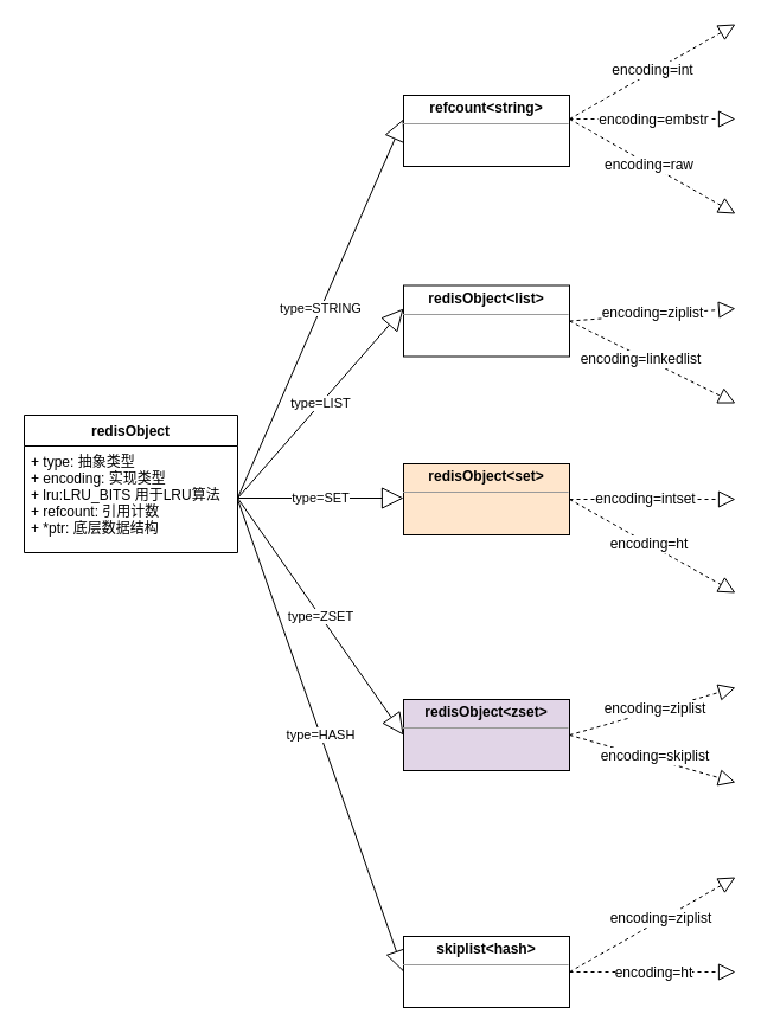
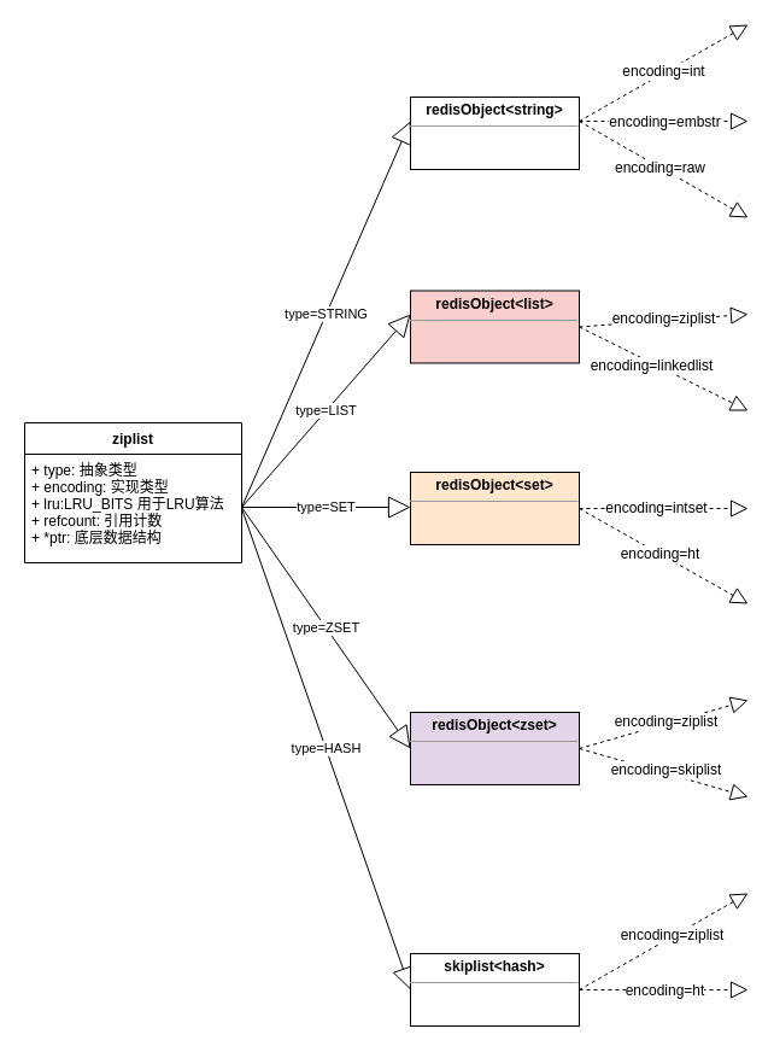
  <mxCell id="0" />
  <mxCell id="1" parent="0" />
- <mxCell id="2" value="redisObject" style="swimlane;fontStyle=1;align=center;verticalAlign=top;childLayout=stackLayout;horizontal=1;startSize=26;horizontalStack=0;resizeParent=1;resizeParentMax=0;resizeLast=0;collapsible=1;marginBottom=0;" vertex="1" parent="1"><mxGeometry x="20" y="350" width="180" height="116" as="geometry" /></mxCell>
+ <mxCell id="2" value="ziplist" style="swimlane;fontStyle=1;align=center;verticalAlign=top;childLayout=stackLayout;horizontal=1;startSize=26;horizontalStack=0;resizeParent=1;resizeParentMax=0;resizeLast=0;collapsible=1;marginBottom=0;" vertex="1" parent="1"><mxGeometry x="20" y="350" width="180" height="116" as="geometry" /></mxCell>
  <mxCell id="3" value="+ type: 抽象类型&#10;+ encoding: 实现类型&#10;+ lru:LRU_BITS 用于LRU算法&#10;+ refcount: 引用计数&#10;+ *ptr: 底层数据结构&#10;" style="text;strokeColor=none;fillColor=none;align=left;verticalAlign=top;spacingLeft=4;spacingRight=4;overflow=hidden;rotatable=0;points=[[0,0.5],[1,0.5]];portConstraint=eastwest;" vertex="1" parent="2"><mxGeometry y="26" width="180" height="90" as="geometry" /></mxCell>
  <mxCell id="4" value="type=STRING" style="endArrow=block;endSize=16;endFill=0;html=1;" edge="1" parent="1"><mxGeometry width="160" relative="1" as="geometry"><mxPoint x="200" y="420" as="sourcePoint" /><mxPoint x="340" y="100" as="targetPoint" /></mxGeometry></mxCell>
  <mxCell id="5" value="type=LIST" style="endArrow=block;endSize=16;endFill=0;html=1;" edge="1" parent="1"><mxGeometry width="160" relative="1" as="geometry"><mxPoint x="200" y="420" as="sourcePoint" /><mxPoint x="340" y="260" as="targetPoint" /></mxGeometry></mxCell>
  <mxCell id="6" value="type=SET" style="endArrow=block;endSize=16;endFill=0;html=1;" edge="1" parent="1"><mxGeometry width="160" relative="1" as="geometry"><mxPoint x="200" y="420" as="sourcePoint" /><mxPoint x="340" y="420" as="targetPoint" /></mxGeometry></mxCell>
  <mxCell id="7" value="type=ZSET" style="endArrow=block;endSize=16;endFill=0;html=1;" edge="1" parent="1"><mxGeometry width="160" relative="1" as="geometry"><mxPoint x="200" y="420" as="sourcePoint" /><mxPoint x="340" y="620" as="targetPoint" /></mxGeometry></mxCell>
  <mxCell id="8" value="type=HASH" style="endArrow=block;endSize=16;endFill=0;html=1;exitX=1;exitY=0.5;exitDx=0;exitDy=0;" edge="1" parent="1" source="3"><mxGeometry width="160" relative="1" as="geometry"><mxPoint x="240" y="450" as="sourcePoint" /><mxPoint x="340" y="820" as="targetPoint" /></mxGeometry></mxCell>
- <mxCell id="9" value="&lt;p style=&quot;margin: 0px ; margin-top: 4px ; text-align: center&quot;&gt;&lt;b&gt;refcount&amp;lt;string&amp;gt;&lt;/b&gt;&lt;/p&gt;&lt;hr size=&quot;1&quot;&gt;&lt;div style=&quot;height: 2px&quot;&gt;&lt;/div&gt;" style="verticalAlign=top;align=left;overflow=fill;fontSize=12;fontFamily=Helvetica;html=1;" vertex="1" parent="1"><mxGeometry x="340" y="80" width="140" height="60" as="geometry" /></mxCell>
- <mxCell id="10" value="&lt;p style=&quot;margin: 0px ; margin-top: 4px ; text-align: center&quot;&gt;&lt;b&gt;redisObject&amp;lt;list&amp;gt;&lt;/b&gt;&lt;/p&gt;&lt;hr size=&quot;1&quot;&gt;&lt;div style=&quot;height: 2px&quot;&gt;&lt;/div&gt;" style="verticalAlign=top;align=left;overflow=fill;fontSize=12;fontFamily=Helvetica;html=1;" vertex="1" parent="1"><mxGeometry x="340" y="240.5" width="140" height="60" as="geometry" /></mxCell>
+ <mxCell id="9" value="&lt;p style=&quot;margin: 0px ; margin-top: 4px ; text-align: center&quot;&gt;&lt;b&gt;redisObject&amp;lt;string&amp;gt;&lt;/b&gt;&lt;/p&gt;&lt;hr size=&quot;1&quot;&gt;&lt;div style=&quot;height: 2px&quot;&gt;&lt;/div&gt;" style="verticalAlign=top;align=left;overflow=fill;fontSize=12;fontFamily=Helvetica;html=1;" vertex="1" parent="1"><mxGeometry x="340" y="80" width="140" height="60" as="geometry" /></mxCell>
+ <mxCell id="10" value="&lt;p style=&quot;margin: 0px ; margin-top: 4px ; text-align: center&quot;&gt;&lt;b&gt;redisObject&amp;lt;list&amp;gt;&lt;/b&gt;&lt;/p&gt;&lt;hr size=&quot;1&quot;&gt;&lt;div style=&quot;height: 2px&quot;&gt;&lt;/div&gt;" style="verticalAlign=top;align=left;overflow=fill;fontSize=12;fontFamily=Helvetica;html=1;fillColor=#f8cecc;" vertex="1" parent="1"><mxGeometry x="340" y="240.5" width="140" height="60" as="geometry" /></mxCell>
  <mxCell id="11" value="&lt;p style=&quot;margin: 0px ; margin-top: 4px ; text-align: center&quot;&gt;&lt;b&gt;redisObject&amp;lt;set&amp;gt;&lt;/b&gt;&lt;/p&gt;&lt;hr size=&quot;1&quot;&gt;&lt;div style=&quot;height: 2px&quot;&gt;&lt;/div&gt;" style="verticalAlign=top;align=left;overflow=fill;fontSize=12;fontFamily=Helvetica;html=1;fillColor=#ffe6cc;" vertex="1" parent="1"><mxGeometry x="340" y="391" width="140" height="60" as="geometry" /></mxCell>
  <mxCell id="12" value="&lt;p style=&quot;margin: 0px ; margin-top: 4px ; text-align: center&quot;&gt;&lt;b&gt;redisObject&amp;lt;zset&amp;gt;&lt;/b&gt;&lt;/p&gt;&lt;hr size=&quot;1&quot;&gt;&lt;div style=&quot;height: 2px&quot;&gt;&lt;/div&gt;" style="verticalAlign=top;align=left;overflow=fill;fontSize=12;fontFamily=Helvetica;html=1;fillColor=#e1d5e7;" vertex="1" parent="1"><mxGeometry x="340" y="590" width="140" height="60" as="geometry" /></mxCell>
  <mxCell id="13" value="&lt;p style=&quot;margin: 0px ; margin-top: 4px ; text-align: center&quot;&gt;&lt;b&gt;skiplist&amp;lt;hash&amp;gt;&lt;/b&gt;&lt;/p&gt;&lt;hr size=&quot;1&quot;&gt;&lt;div style=&quot;height: 2px&quot;&gt;&lt;/div&gt;" style="verticalAlign=top;align=left;overflow=fill;fontSize=12;fontFamily=Helvetica;html=1;" vertex="1" parent="1"><mxGeometry x="340" y="790" width="140" height="60" as="geometry" /></mxCell>
  <mxCell id="14" value="" style="endArrow=block;dashed=1;endFill=0;endSize=12;html=1;" edge="1" parent="1"><mxGeometry width="160" relative="1" as="geometry"><mxPoint x="480" y="100" as="sourcePoint" /><mxPoint x="620" y="20" as="targetPoint" /></mxGeometry></mxCell>
  <mxCell id="15" value="encoding=int" style="text;html=1;resizable=0;points=[];align=center;verticalAlign=middle;labelBackgroundColor=#ffffff;" vertex="1" connectable="0" parent="14"><mxGeometry x="0.01" y="1" relative="1" as="geometry"><mxPoint as="offset" /></mxGeometry></mxCell>
  <mxCell id="16" value="" style="endArrow=block;dashed=1;endFill=0;endSize=12;html=1;" edge="1" parent="1"><mxGeometry width="160" relative="1" as="geometry"><mxPoint x="480" y="100" as="sourcePoint" /><mxPoint x="620" y="100" as="targetPoint" /></mxGeometry></mxCell>
  <mxCell id="17" value="encoding=embstr" style="text;html=1;resizable=0;points=[];align=center;verticalAlign=middle;labelBackgroundColor=#ffffff;" vertex="1" connectable="0" parent="16"><mxGeometry x="0.04" relative="1" as="geometry"><mxPoint x="-3" as="offset" /></mxGeometry></mxCell>
  <mxCell id="18" value="" style="endArrow=block;dashed=1;endFill=0;endSize=12;html=1;" edge="1" parent="1"><mxGeometry width="160" relative="1" as="geometry"><mxPoint x="480" y="100" as="sourcePoint" /><mxPoint x="620" y="180" as="targetPoint" /></mxGeometry></mxCell>
  <mxCell id="19" value="encoding=raw" style="text;html=1;resizable=0;points=[];align=center;verticalAlign=middle;labelBackgroundColor=#ffffff;" vertex="1" connectable="0" parent="18"><mxGeometry x="-0.045" relative="1" as="geometry"><mxPoint as="offset" /></mxGeometry></mxCell>
  <mxCell id="20" value="" style="endArrow=block;dashed=1;endFill=0;endSize=12;html=1;exitX=1;exitY=0.5;exitDx=0;exitDy=0;" edge="1" parent="1" source="10"><mxGeometry width="160" relative="1" as="geometry"><mxPoint x="520" y="280" as="sourcePoint" /><mxPoint x="620" y="260" as="targetPoint" /></mxGeometry></mxCell>
  <mxCell id="21" value="encoding=ziplist" style="text;html=1;resizable=0;points=[];align=center;verticalAlign=middle;labelBackgroundColor=#ffffff;" vertex="1" connectable="0" parent="20"><mxGeometry x="0.002" y="1" relative="1" as="geometry"><mxPoint y="-1" as="offset" /></mxGeometry></mxCell>
  <mxCell id="22" value="" style="endArrow=block;dashed=1;endFill=0;endSize=12;html=1;exitX=1;exitY=0.5;exitDx=0;exitDy=0;" edge="1" parent="1" source="10"><mxGeometry width="160" relative="1" as="geometry"><mxPoint x="490" y="281" as="sourcePoint" /><mxPoint x="620" y="340" as="targetPoint" /></mxGeometry></mxCell>
  <mxCell id="23" value="encoding=linkedlist" style="text;html=1;resizable=0;points=[];align=center;verticalAlign=middle;labelBackgroundColor=#ffffff;" vertex="1" connectable="0" parent="22"><mxGeometry x="-0.146" y="-2" relative="1" as="geometry"><mxPoint as="offset" /></mxGeometry></mxCell>
  <mxCell id="24" value="" style="endArrow=block;dashed=1;endFill=0;endSize=12;html=1;exitX=1;exitY=0.5;exitDx=0;exitDy=0;" edge="1" parent="1" source="12"><mxGeometry width="160" relative="1" as="geometry"><mxPoint x="490" y="281" as="sourcePoint" /><mxPoint x="620" y="580" as="targetPoint" /></mxGeometry></mxCell>
  <mxCell id="25" value="encoding=ziplist" style="text;html=1;resizable=0;points=[];align=center;verticalAlign=middle;labelBackgroundColor=#ffffff;" vertex="1" connectable="0" parent="24"><mxGeometry x="0.038" y="2" relative="1" as="geometry"><mxPoint x="-1" as="offset" /></mxGeometry></mxCell>
  <mxCell id="26" value="" style="endArrow=block;dashed=1;endFill=0;endSize=12;html=1;exitX=1;exitY=0.5;exitDx=0;exitDy=0;" edge="1" parent="1" source="12"><mxGeometry width="160" relative="1" as="geometry"><mxPoint x="500" y="291" as="sourcePoint" /><mxPoint x="620" y="660" as="targetPoint" /></mxGeometry></mxCell>
  <mxCell id="27" value="encoding=skiplist" style="text;html=1;resizable=0;points=[];align=center;verticalAlign=middle;labelBackgroundColor=#ffffff;" vertex="1" connectable="0" parent="26"><mxGeometry x="0.015" y="3" relative="1" as="geometry"><mxPoint as="offset" /></mxGeometry></mxCell>
  <mxCell id="28" value="" style="endArrow=block;dashed=1;endFill=0;endSize=12;html=1;exitX=1;exitY=0.5;exitDx=0;exitDy=0;" edge="1" parent="1" source="13"><mxGeometry width="160" relative="1" as="geometry"><mxPoint x="510" y="301" as="sourcePoint" /><mxPoint x="620" y="740" as="targetPoint" /></mxGeometry></mxCell>
  <mxCell id="29" value="encoding=ziplist" style="text;html=1;resizable=0;points=[];align=center;verticalAlign=middle;labelBackgroundColor=#ffffff;" vertex="1" connectable="0" parent="28"><mxGeometry x="0.102" y="2" relative="1" as="geometry"><mxPoint as="offset" /></mxGeometry></mxCell>
  <mxCell id="30" value="" style="endArrow=block;dashed=1;endFill=0;endSize=12;html=1;exitX=1;exitY=0.5;exitDx=0;exitDy=0;" edge="1" parent="1" source="13"><mxGeometry width="160" relative="1" as="geometry"><mxPoint x="520" y="311" as="sourcePoint" /><mxPoint x="620" y="820" as="targetPoint" /></mxGeometry></mxCell>
  <mxCell id="31" value="encoding=ht&lt;br&gt;" style="text;html=1;resizable=0;points=[];align=center;verticalAlign=middle;labelBackgroundColor=#ffffff;" vertex="1" connectable="0" parent="30"><mxGeometry relative="1" as="geometry"><mxPoint as="offset" /></mxGeometry></mxCell>
  <mxCell id="32" value="" style="endArrow=block;dashed=1;endFill=0;endSize=12;html=1;exitX=1;exitY=0.5;exitDx=0;exitDy=0;" edge="1" parent="1" source="11"><mxGeometry width="160" relative="1" as="geometry"><mxPoint x="530" y="321" as="sourcePoint" /><mxPoint x="620" y="500" as="targetPoint" /></mxGeometry></mxCell>
  <mxCell id="33" value="encoding=ht" style="text;html=1;resizable=0;points=[];align=center;verticalAlign=middle;labelBackgroundColor=#ffffff;" vertex="1" connectable="0" parent="32"><mxGeometry x="-0.059" relative="1" as="geometry"><mxPoint as="offset" /></mxGeometry></mxCell>
  <mxCell id="34" value="" style="endArrow=block;dashed=1;endFill=0;endSize=12;html=1;exitX=1;exitY=0.5;exitDx=0;exitDy=0;" edge="1" parent="1" source="11"><mxGeometry width="160" relative="1" as="geometry"><mxPoint x="540" y="331" as="sourcePoint" /><mxPoint x="620" y="421" as="targetPoint" /></mxGeometry></mxCell>
  <mxCell id="35" value="encoding=intset" style="text;html=1;resizable=0;points=[];align=center;verticalAlign=middle;labelBackgroundColor=#ffffff;" vertex="1" connectable="0" parent="34"><mxGeometry x="-0.1" y="1" relative="1" as="geometry"><mxPoint as="offset" /></mxGeometry></mxCell>
